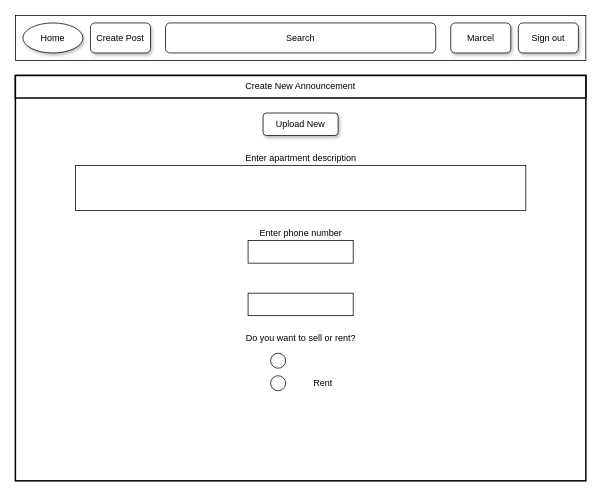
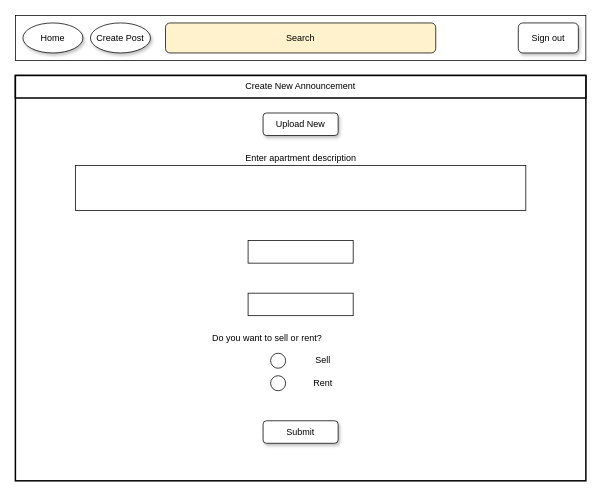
  <mxCell id="0" />
  <mxCell id="1" parent="0" />
  <mxCell id="2" value="" style="rounded=0;whiteSpace=wrap;html=1;" vertex="1" parent="1"><mxGeometry x="20" y="20" width="760" height="60" as="geometry" /></mxCell>
  <mxCell id="3" value="Sign out" style="rounded=1;whiteSpace=wrap;html=1;shadow=1;" vertex="1" parent="1"><mxGeometry x="690" y="30" width="80" height="40" as="geometry" /></mxCell>
- <mxCell id="4" value="Search" style="rounded=1;whiteSpace=wrap;html=1;shadow=0;" vertex="1" parent="1"><mxGeometry x="220" y="30" width="360" height="40" as="geometry" /></mxCell>
+ <mxCell id="4" value="Search" style="rounded=1;whiteSpace=wrap;html=1;shadow=0;fillColor=#fff2cc;" vertex="1" parent="1"><mxGeometry x="220" y="30" width="360" height="40" as="geometry" /></mxCell>
  <mxCell id="5" value="Home" style="ellipse;whiteSpace=wrap;html=1;shadow=1;" vertex="1" parent="1"><mxGeometry x="30" y="30" width="80" height="40" as="geometry" /></mxCell>
- <mxCell id="6" value="Marcel" style="rounded=1;whiteSpace=wrap;html=1;shadow=1;" vertex="1" parent="1"><mxGeometry x="600" y="30" width="80" height="40" as="geometry" /></mxCell>
- <mxCell id="7" value="Create Post" style="rounded=1;whiteSpace=wrap;html=1;shadow=1;" vertex="1" parent="1"><mxGeometry x="120" y="30" width="80" height="40" as="geometry" /></mxCell>
+ <mxCell id="7" value="Create Post" style="ellipse;whiteSpace=wrap;html=1;shadow=1;" vertex="1" parent="1"><mxGeometry x="120" y="30" width="80" height="40" as="geometry" /></mxCell>
  <mxCell id="8" value="" style="rounded=0;whiteSpace=wrap;html=1;shadow=0;strokeWidth=2;" vertex="1" parent="1"><mxGeometry x="20" y="100" width="760" height="540" as="geometry" /></mxCell>
  <mxCell id="9" value="Create New Announcement" style="rounded=0;whiteSpace=wrap;html=1;shadow=0;strokeWidth=2;" vertex="1" parent="1"><mxGeometry x="20" y="100" width="760" height="30" as="geometry" /></mxCell>
  <mxCell id="10" value="Upload New" style="rounded=1;whiteSpace=wrap;html=1;shadow=1;strokeWidth=1;" vertex="1" parent="1"><mxGeometry x="350" y="150" width="100" height="30" as="geometry" /></mxCell>
  <mxCell id="11" value="" style="rounded=0;whiteSpace=wrap;html=1;shadow=0;strokeWidth=1;" vertex="1" parent="1"><mxGeometry x="100" y="220" width="600" height="60" as="geometry" /></mxCell>
  <mxCell id="12" value="Enter apartment description" style="text;html=1;strokeColor=none;fillColor=none;align=center;verticalAlign=middle;whiteSpace=wrap;rounded=0;shadow=1;" vertex="1" parent="1"><mxGeometry x="292.5" y="200" width="215" height="20" as="geometry" /></mxCell>
  <mxCell id="13" value="" style="rounded=0;whiteSpace=wrap;html=1;shadow=0;strokeWidth=1;" vertex="1" parent="1"><mxGeometry x="330" y="320" width="140" height="30" as="geometry" /></mxCell>
- <mxCell id="14" value="Enter phone number" style="text;html=1;strokeColor=none;fillColor=none;align=center;verticalAlign=middle;whiteSpace=wrap;rounded=0;shadow=1;" vertex="1" parent="1"><mxGeometry x="292.5" y="300" width="215" height="20" as="geometry" /></mxCell>
  <mxCell id="15" value="" style="rounded=0;whiteSpace=wrap;html=1;shadow=0;strokeWidth=1;" vertex="1" parent="1"><mxGeometry x="330" y="390" width="140" height="30" as="geometry" /></mxCell>
  <mxCell id="16" value="" style="ellipse;whiteSpace=wrap;html=1;aspect=fixed;shadow=0;strokeWidth=1;" vertex="1" parent="1"><mxGeometry x="360" y="470" width="20" height="20" as="geometry" /></mxCell>
  <mxCell id="17" value="" style="ellipse;whiteSpace=wrap;html=1;aspect=fixed;shadow=0;strokeWidth=1;" vertex="1" parent="1"><mxGeometry x="360" y="500" width="20" height="20" as="geometry" /></mxCell>
- <mxCell id="18" value="Do you want to sell or rent?" style="text;html=1;strokeColor=none;fillColor=none;align=center;verticalAlign=middle;whiteSpace=wrap;rounded=0;shadow=1;" vertex="1" parent="1"><mxGeometry x="292.5" y="440" width="215" height="20" as="geometry" /></mxCell>
+ <mxCell id="18" value="Do you want to sell or rent?" style="text;html=1;strokeColor=none;fillColor=none;align=center;verticalAlign=middle;whiteSpace=wrap;rounded=0;shadow=1;" vertex="1" parent="1"><mxGeometry x="247.5" y="440" width="215" height="20" as="geometry" /></mxCell>
+ <mxCell id="19" value="Sell" style="text;html=1;strokeColor=none;fillColor=none;align=center;verticalAlign=middle;whiteSpace=wrap;rounded=0;shadow=1;" vertex="1" parent="1"><mxGeometry x="380" y="470" width="100" height="20" as="geometry" /></mxCell>
  <mxCell id="20" value="Rent" style="text;html=1;strokeColor=none;fillColor=none;align=center;verticalAlign=middle;whiteSpace=wrap;rounded=0;shadow=1;" vertex="1" parent="1"><mxGeometry x="380" y="500" width="100" height="20" as="geometry" /></mxCell>
+ <mxCell id="21" value="Submit" style="rounded=1;whiteSpace=wrap;html=1;shadow=1;strokeWidth=1;" vertex="1" parent="1"><mxGeometry x="350" y="560" width="100" height="30" as="geometry" /></mxCell>
